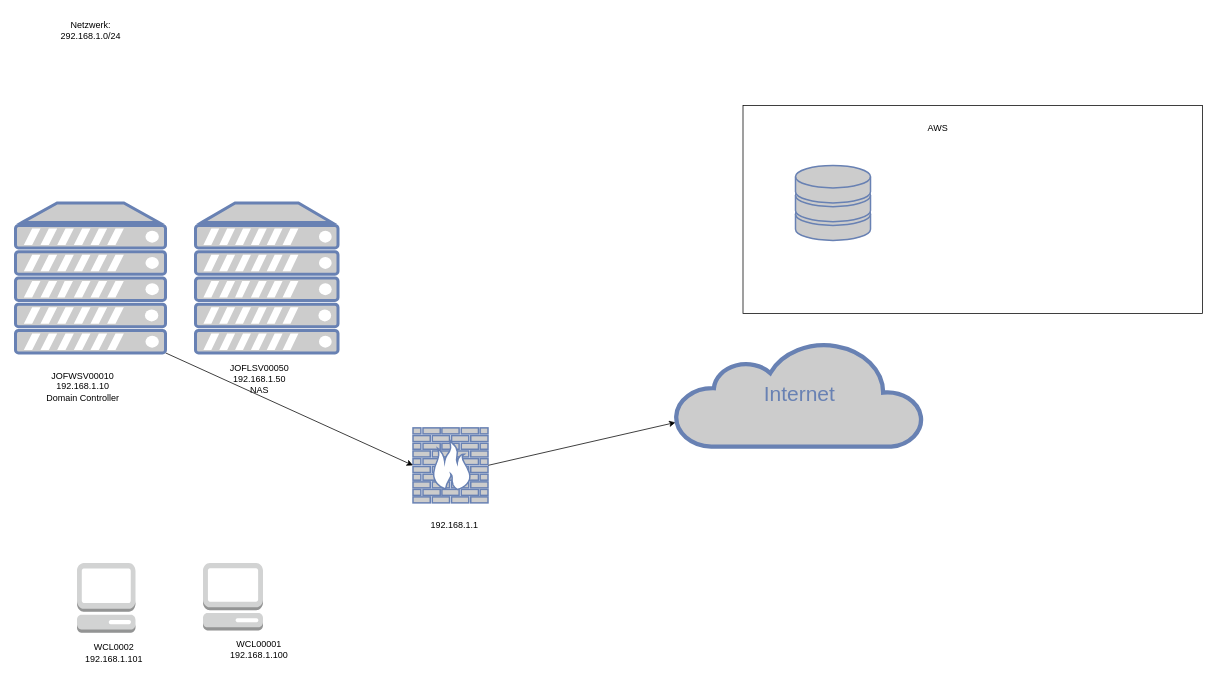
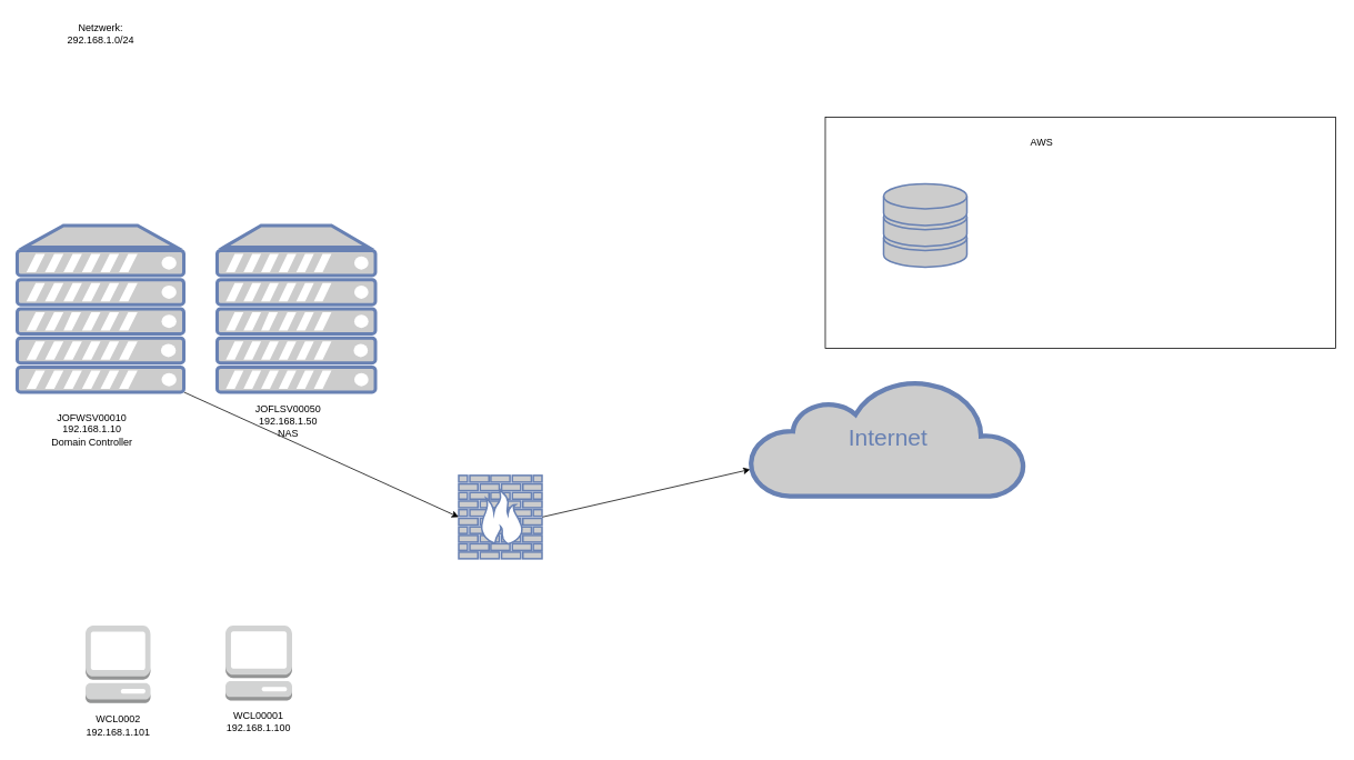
  <mxCell id="0" />
  <mxCell id="1" parent="0" />
  <mxCell id="2" value="" style="whiteSpace=wrap;html=1;" parent="1" vertex="1"><mxGeometry x="990" y="140" width="612.5" height="277.5" as="geometry" /></mxCell>
  <mxCell id="3" style="edgeStyle=none;rounded=0;orthogonalLoop=1;jettySize=auto;html=1;exitX=1;exitY=0.5;exitDx=0;exitDy=0;exitPerimeter=0;" edge="1" parent="1" source="4" target="5"><mxGeometry relative="1" as="geometry" /></mxCell>
  <mxCell id="4" value="" style="fontColor=#0066CC;verticalAlign=top;verticalLabelPosition=bottom;labelPosition=center;align=center;html=1;fillColor=#CCCCCC;strokeColor=#6881B3;gradientColor=none;gradientDirection=north;strokeWidth=2;shape=mxgraph.networks.firewall;rounded=0;shadow=0;comic=0;" parent="1" vertex="1"><mxGeometry x="550" y="570" width="100" height="100" as="geometry" /></mxCell>
  <mxCell id="5" value="Internet" style="html=1;fillColor=#CCCCCC;strokeColor=#6881B3;gradientColor=none;gradientDirection=north;strokeWidth=2;shape=mxgraph.networks.cloud;fontColor=#6881B3;rounded=0;shadow=0;comic=0;align=center;fontSize=28;" parent="1" vertex="1"><mxGeometry x="900" y="455" width="330" height="140" as="geometry" /></mxCell>
  <mxCell id="6" style="edgeStyle=none;rounded=0;orthogonalLoop=1;jettySize=auto;html=1;exitX=1;exitY=1;exitDx=0;exitDy=0;exitPerimeter=0;entryX=0;entryY=0.5;entryDx=0;entryDy=0;entryPerimeter=0;" edge="1" parent="1" source="7" target="4"><mxGeometry relative="1" as="geometry" /></mxCell>
  <mxCell id="7" value="" style="fontColor=#0066CC;verticalAlign=top;verticalLabelPosition=bottom;labelPosition=center;align=center;html=1;outlineConnect=0;fillColor=#CCCCCC;strokeColor=#6881B3;gradientColor=none;gradientDirection=north;strokeWidth=2;shape=mxgraph.networks.server;" parent="1" vertex="1"><mxGeometry x="20" y="270" width="200" height="200" as="geometry" /></mxCell>
  <mxCell id="8" value="" style="fontColor=#0066CC;verticalAlign=top;verticalLabelPosition=bottom;labelPosition=center;align=center;html=1;outlineConnect=0;fillColor=#CCCCCC;strokeColor=#6881B3;gradientColor=none;gradientDirection=north;strokeWidth=2;shape=mxgraph.networks.server;" parent="1" vertex="1"><mxGeometry x="260" y="270" width="190" height="200" as="geometry" /></mxCell>
  <mxCell id="9" value="JOFWSV00010&lt;br&gt;192.168.1.10&lt;br&gt;Domain Controller" style="text;strokeColor=none;align=center;fillColor=none;html=1;verticalAlign=middle;whiteSpace=wrap;rounded=0;" parent="1" vertex="1"><mxGeometry x="55" y="490" width="110" height="50" as="geometry" /></mxCell>
  <mxCell id="10" value="JOFLSV00050&lt;br&gt;192.168.1.50&lt;br&gt;NAS" style="text;html=1;align=center;verticalAlign=middle;resizable=0;points=[];autosize=1;strokeColor=none;fillColor=none;" parent="1" vertex="1"><mxGeometry x="295" y="475" width="100" height="60" as="geometry" /></mxCell>
  <mxCell id="11" value="" style="fontColor=#0066CC;verticalAlign=top;verticalLabelPosition=bottom;labelPosition=center;align=center;html=1;outlineConnect=0;fillColor=#CCCCCC;strokeColor=#6881B3;gradientColor=none;gradientDirection=north;strokeWidth=2;shape=mxgraph.networks.storage;" parent="1" vertex="1"><mxGeometry x="1060" y="220" width="100" height="100" as="geometry" /></mxCell>
  <mxCell id="12" value="AWS" style="text;strokeColor=none;align=center;fillColor=none;html=1;verticalAlign=middle;whiteSpace=wrap;rounded=0;movable=0;resizable=0;rotatable=0;deletable=0;editable=0;connectable=0;" parent="1" vertex="1"><mxGeometry x="1190" y="40" width="120" height="260" as="geometry" /></mxCell>
  <mxCell id="13" value="Netzwerk:&lt;br&gt;292.168.1.0/24" style="text;html=1;align=center;verticalAlign=middle;resizable=0;points=[];autosize=1;strokeColor=none;fillColor=none;" vertex="1" parent="1"><mxGeometry x="70" y="20" width="100" height="40" as="geometry" /></mxCell>
  <mxCell id="14" value="" style="outlineConnect=0;dashed=0;verticalLabelPosition=bottom;verticalAlign=top;align=center;html=1;shape=mxgraph.aws3.management_console;fillColor=#D2D3D3;gradientColor=none;" vertex="1" parent="1"><mxGeometry x="102" y="750" width="78" height="93" as="geometry" /></mxCell>
  <mxCell id="15" value="" style="outlineConnect=0;dashed=0;verticalLabelPosition=bottom;verticalAlign=top;align=center;html=1;shape=mxgraph.aws3.management_console;fillColor=#D2D3D3;gradientColor=none;" vertex="1" parent="1"><mxGeometry x="270" y="750" width="80" height="90" as="geometry" /></mxCell>
- <mxCell id="16" value="WCL00001&lt;br&gt;192.168.1.100" style="text;strokeColor=none;align=center;fillColor=none;html=1;verticalAlign=middle;whiteSpace=wrap;rounded=0;" vertex="1" parent="1"><mxGeometry x="315" y="850" width="60" height="30" as="geometry" /></mxCell>
- <mxCell id="17" value="WCL0002&lt;br&gt;192.168.1.101" style="text;html=1;align=center;verticalAlign=middle;resizable=0;points=[];autosize=1;strokeColor=none;fillColor=none;" vertex="1" parent="1"><mxGeometry x="101" y="850" width="100" height="40" as="geometry" /></mxCell>
- <mxCell id="18" value="192.168.1.1" style="text;html=1;align=center;verticalAlign=middle;resizable=0;points=[];autosize=1;strokeColor=none;fillColor=none;" vertex="1" parent="1"><mxGeometry x="560" y="685" width="90" height="30" as="geometry" /></mxCell>
+ <mxCell id="16" value="WCL00001&lt;br&gt;192.168.1.100" style="text;strokeColor=none;align=center;fillColor=none;html=1;verticalAlign=middle;whiteSpace=wrap;rounded=0;" vertex="1" parent="1"><mxGeometry x="280" y="850" width="60" height="30" as="geometry" /></mxCell>
+ <mxCell id="17" value="WCL0002&lt;br&gt;192.168.1.101" style="text;html=1;align=center;verticalAlign=middle;resizable=0;points=[];autosize=1;strokeColor=none;fillColor=none;" vertex="1" parent="1"><mxGeometry x="91" y="850" width="100" height="40" as="geometry" /></mxCell>
